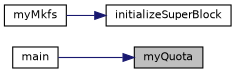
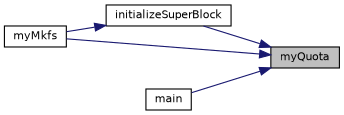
  digraph {
    rankdir=RL
    node [color=black fillcolor=white fontname=Helvetica fontsize=10 shape=record style=filled]
    edge [color=midnightblue dir=back fontname=Helvetica fontsize=10 labelfontname=Helvetica labelfontsize=10 style=solid]
    n1 [fillcolor=grey75 fontcolor=black height=0.2 label=myQuota width=0.4]
    n2 [height=0.2 label=initializeSuperBlock width=0.4]
    n3 [height=0.2 label=myMkfs width=0.4]
    n4 [height=0.2 label=main width=0.4]
+   n1 -> n2
+   n1 -> n3
    n1 -> n4
    n2 -> n3
  }
